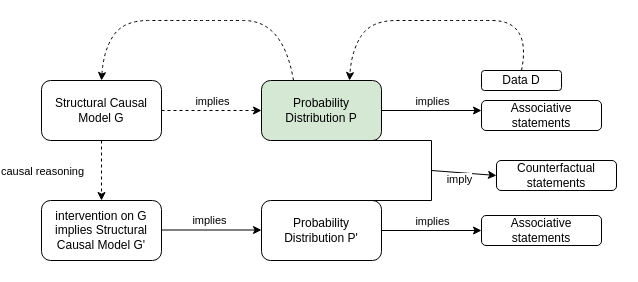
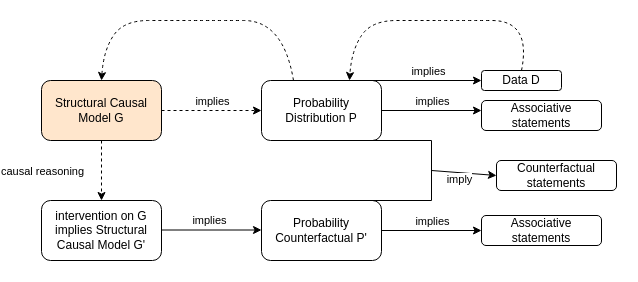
  <mxCell id="0" />
  <mxCell id="1" parent="0" />
- <mxCell id="2" value="Structural Causal Model G" style="rounded=1;whiteSpace=wrap;html=1;" vertex="1" parent="1"><mxGeometry x="20" y="80" width="120" height="60" as="geometry" /></mxCell>
- <mxCell id="3" value="Probability Distribution P" style="rounded=1;whiteSpace=wrap;html=1;fillColor=#d5e8d4;" vertex="1" parent="1"><mxGeometry x="240" y="80" width="120" height="60" as="geometry" /></mxCell>
+ <mxCell id="2" value="Structural Causal Model G" style="rounded=1;whiteSpace=wrap;html=1;fillColor=#ffe6cc;" vertex="1" parent="1"><mxGeometry x="20" y="80" width="120" height="60" as="geometry" /></mxCell>
+ <mxCell id="3" value="Probability Distribution P" style="rounded=1;whiteSpace=wrap;html=1;" vertex="1" parent="1"><mxGeometry x="240" y="80" width="120" height="60" as="geometry" /></mxCell>
  <mxCell id="4" value="" style="endArrow=classic;html=1;exitX=1;exitY=0.5;exitDx=0;exitDy=0;entryX=0;entryY=0.5;entryDx=0;entryDy=0;dashed=1;" edge="1" parent="1" source="2" target="3"><mxGeometry width="50" height="50" relative="1" as="geometry"><mxPoint x="180" y="130" as="sourcePoint" /><mxPoint x="230" y="80" as="targetPoint" /></mxGeometry></mxCell>
  <mxCell id="5" value="implies" style="edgeLabel;html=1;align=center;verticalAlign=middle;resizable=0;points=[];" vertex="1" connectable="0" parent="4"><mxGeometry x="0.253" y="-1" relative="1" as="geometry"><mxPoint x="-13" y="-11" as="offset" /></mxGeometry></mxCell>
  <mxCell id="6" value="intervention on G implies Structural Causal Model G'" style="rounded=1;whiteSpace=wrap;html=1;" vertex="1" parent="1"><mxGeometry x="20" y="200" width="120" height="60" as="geometry" /></mxCell>
  <mxCell id="7" value="" style="endArrow=classic;html=1;exitX=0.5;exitY=1;exitDx=0;exitDy=0;entryX=0.5;entryY=0;entryDx=0;entryDy=0;dashed=1;" edge="1" parent="1" source="2" target="6"><mxGeometry width="50" height="50" relative="1" as="geometry"><mxPoint x="320" y="270" as="sourcePoint" /><mxPoint x="370" y="220" as="targetPoint" /></mxGeometry></mxCell>
  <mxCell id="8" value="causal reasoning" style="edgeLabel;html=1;align=center;verticalAlign=middle;resizable=0;points=[];" vertex="1" connectable="0" parent="7"><mxGeometry x="0.322" y="-1" relative="1" as="geometry"><mxPoint x="-59" y="-10" as="offset" /></mxGeometry></mxCell>
- <mxCell id="9" value="Probability Distribution P'" style="rounded=1;whiteSpace=wrap;html=1;" vertex="1" parent="1"><mxGeometry x="240" y="200" width="120" height="60" as="geometry" /></mxCell>
+ <mxCell id="9" value="Probability Counterfactual P'" style="rounded=1;whiteSpace=wrap;html=1;" vertex="1" parent="1"><mxGeometry x="240" y="200" width="120" height="60" as="geometry" /></mxCell>
  <mxCell id="10" value="" style="endArrow=classic;html=1;exitX=1;exitY=0.5;exitDx=0;exitDy=0;entryX=0;entryY=0.5;entryDx=0;entryDy=0;" edge="1" parent="1"><mxGeometry width="50" height="50" relative="1" as="geometry"><mxPoint x="140" y="229.5" as="sourcePoint" /><mxPoint x="240" y="229.5" as="targetPoint" /></mxGeometry></mxCell>
  <mxCell id="11" value="Counterfactual statements" style="rounded=1;whiteSpace=wrap;html=1;" vertex="1" parent="1"><mxGeometry x="475" y="160" width="120" height="30" as="geometry" /></mxCell>
  <mxCell id="12" value="implies" style="edgeLabel;html=1;align=center;verticalAlign=middle;resizable=0;points=[];" vertex="1" connectable="0" parent="1"><mxGeometry x="200" y="230" as="geometry"><mxPoint x="-13" y="-11" as="offset" /></mxGeometry></mxCell>
  <mxCell id="13" value="" style="endArrow=classic;html=1;entryX=0;entryY=0.5;entryDx=0;entryDy=0;exitX=0;exitY=0.5;exitDx=0;exitDy=0;exitPerimeter=0;" edge="1" parent="1" source="19" target="11"><mxGeometry width="50" height="50" relative="1" as="geometry"><mxPoint x="410" y="170" as="sourcePoint" /><mxPoint x="520" y="195" as="targetPoint" /><Array as="points" /></mxGeometry></mxCell>
  <mxCell id="14" value="Data D" style="rounded=1;whiteSpace=wrap;html=1;" vertex="1" parent="1"><mxGeometry x="460" y="70" width="80" height="20" as="geometry" /></mxCell>
+ <mxCell id="15" value="" style="endArrow=classic;html=1;exitX=0.917;exitY=0;exitDx=0;exitDy=0;entryX=0;entryY=0.5;entryDx=0;entryDy=0;exitPerimeter=0;" edge="1" parent="1" source="3" target="14"><mxGeometry width="50" height="50" relative="1" as="geometry"><mxPoint x="320" y="270" as="sourcePoint" /><mxPoint x="370" y="220" as="targetPoint" /></mxGeometry></mxCell>
+ <mxCell id="16" value="implies" style="edgeLabel;html=1;align=center;verticalAlign=middle;resizable=0;points=[];" vertex="1" connectable="0" parent="15"><mxGeometry x="0.253" y="-2" relative="1" as="geometry"><mxPoint x="-13" y="-12" as="offset" /></mxGeometry></mxCell>
  <mxCell id="17" value="" style="endArrow=classic;html=1;exitX=0.5;exitY=0;exitDx=0;exitDy=0;dashed=1;curved=1;" edge="1" parent="1" source="14"><mxGeometry width="50" height="50" relative="1" as="geometry"><mxPoint x="330" y="50" as="sourcePoint" /><mxPoint x="328" y="80" as="targetPoint" /><Array as="points"><mxPoint x="510" y="20" /><mxPoint x="430" y="20" /><mxPoint x="400" y="20" /><mxPoint x="350" y="20" /><mxPoint x="330" y="50" /></Array></mxGeometry></mxCell>
  <mxCell id="18" value="" style="endArrow=classic;html=1;exitX=0.5;exitY=0;exitDx=0;exitDy=0;dashed=1;curved=1;" edge="1" parent="1"><mxGeometry width="50" height="50" relative="1" as="geometry"><mxPoint x="272" y="80" as="sourcePoint" /><mxPoint x="80" y="80" as="targetPoint" /><Array as="points"><mxPoint x="262" y="20" /><mxPoint x="182" y="20" /><mxPoint x="152" y="20" /><mxPoint x="102" y="20" /><mxPoint x="82" y="50" /></Array></mxGeometry></mxCell>
  <mxCell id="19" value="" style="strokeWidth=1;html=1;shape=mxgraph.flowchart.annotation_1;align=left;pointerEvents=1;rotation=-180;" vertex="1" parent="1"><mxGeometry x="350" y="140" width="60" height="60" as="geometry" /></mxCell>
  <mxCell id="20" value="imply" style="edgeLabel;html=1;align=center;verticalAlign=middle;resizable=0;points=[];" vertex="1" connectable="0" parent="1"><mxGeometry x="450" y="190" as="geometry"><mxPoint x="-13" y="-12" as="offset" /></mxGeometry></mxCell>
  <mxCell id="21" value="Associative statements" style="rounded=1;whiteSpace=wrap;html=1;" vertex="1" parent="1"><mxGeometry x="460" y="100" width="120" height="30" as="geometry" /></mxCell>
  <mxCell id="22" value="" style="endArrow=classic;html=1;exitX=1;exitY=0.5;exitDx=0;exitDy=0;" edge="1" parent="1" source="3"><mxGeometry width="50" height="50" relative="1" as="geometry"><mxPoint x="360.04" y="90" as="sourcePoint" /><mxPoint x="460" y="110" as="targetPoint" /></mxGeometry></mxCell>
  <mxCell id="23" value="implies" style="edgeLabel;html=1;align=center;verticalAlign=middle;resizable=0;points=[];" vertex="1" connectable="0" parent="22"><mxGeometry x="0.253" y="-2" relative="1" as="geometry"><mxPoint x="-13" y="-12" as="offset" /></mxGeometry></mxCell>
  <mxCell id="24" value="Associative statements" style="rounded=1;whiteSpace=wrap;html=1;" vertex="1" parent="1"><mxGeometry x="460" y="215" width="120" height="30" as="geometry" /></mxCell>
  <mxCell id="25" value="" style="endArrow=classic;html=1;exitX=1;exitY=0.5;exitDx=0;exitDy=0;entryX=0;entryY=0.5;entryDx=0;entryDy=0;" edge="1" parent="1" source="9" target="24"><mxGeometry width="50" height="50" relative="1" as="geometry"><mxPoint x="350" y="242.5" as="sourcePoint" /><mxPoint x="450" y="240" as="targetPoint" /></mxGeometry></mxCell>
  <mxCell id="26" value="implies" style="edgeLabel;html=1;align=center;verticalAlign=middle;resizable=0;points=[];" vertex="1" connectable="0" parent="25"><mxGeometry x="0.253" y="-2" relative="1" as="geometry"><mxPoint x="-13" y="-12" as="offset" /></mxGeometry></mxCell>
